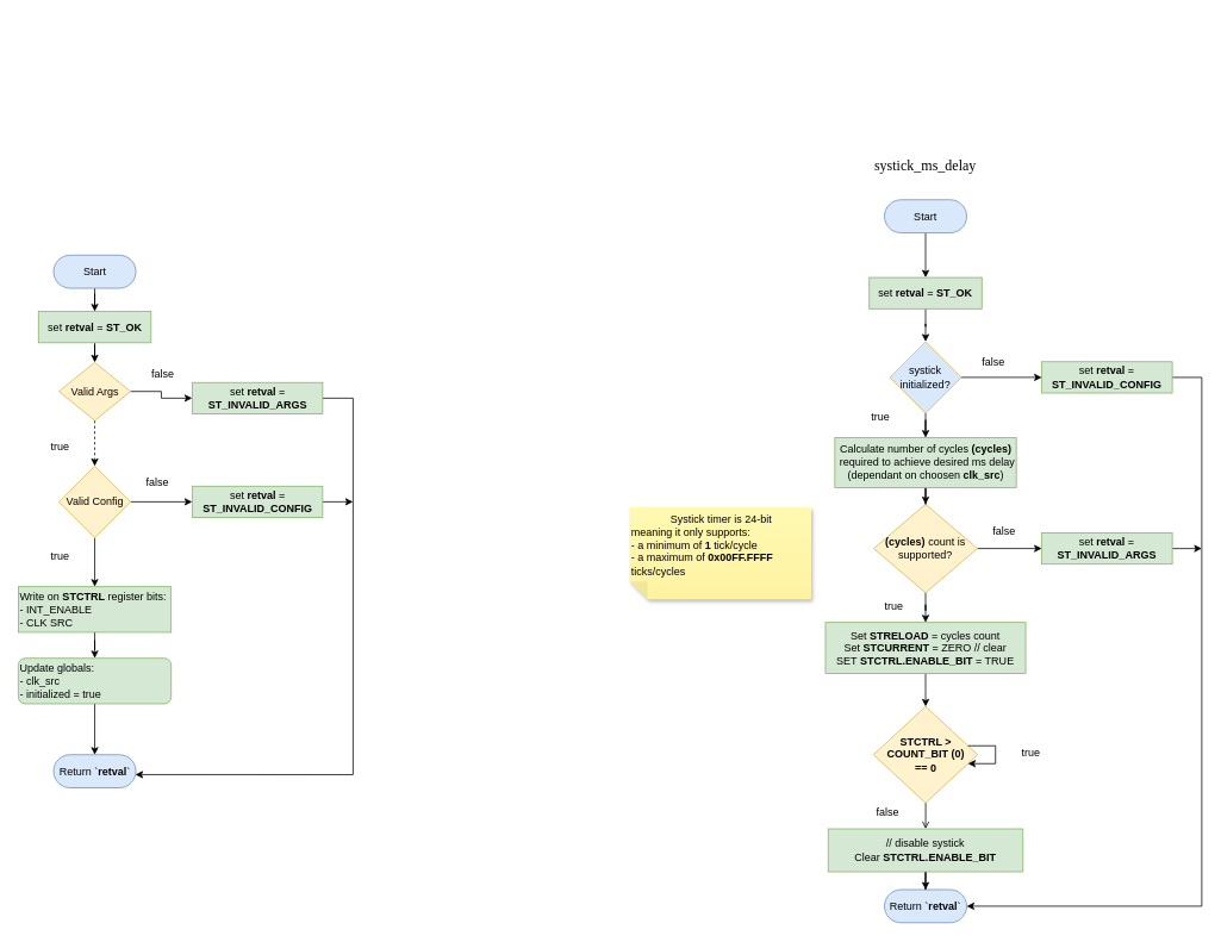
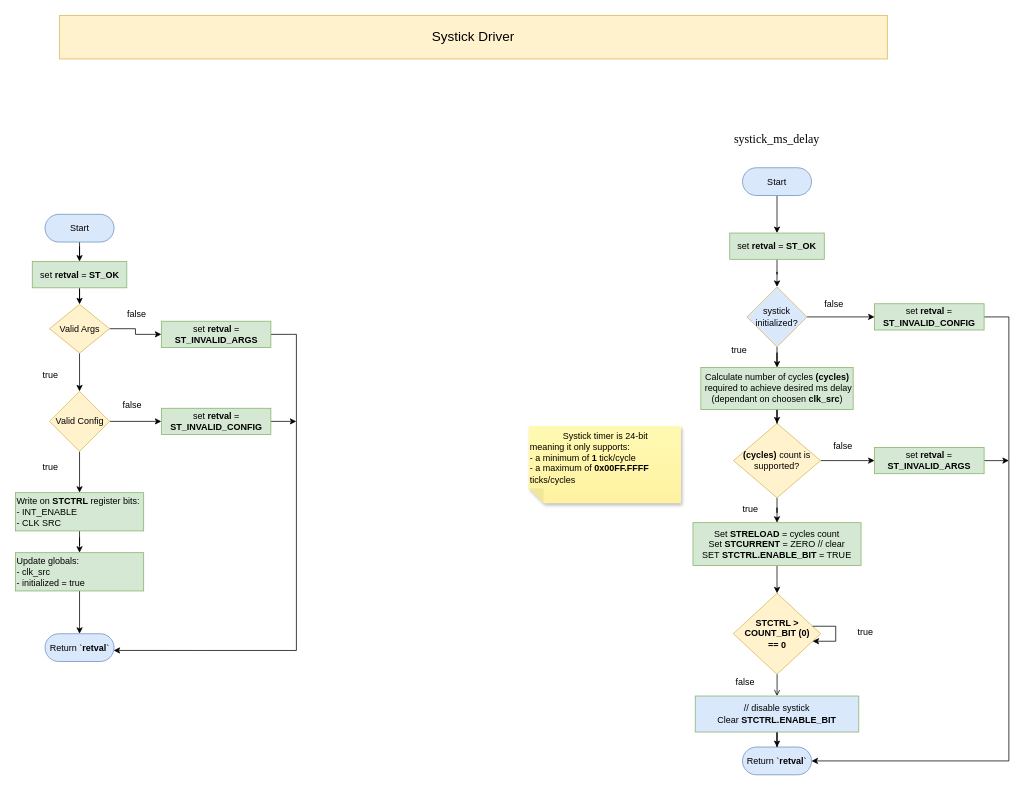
  <mxCell id="0" />
  <mxCell id="1" parent="0" />
+ <mxCell id="2" value="Systick&amp;nbsp;Driver" style="text;html=1;strokeColor=#d6b656;fillColor=#fff2cc;align=center;verticalAlign=middle;whiteSpace=wrap;rounded=0;fontSize=18;" parent="1" vertex="1"><mxGeometry x="79" y="20" width="1103" height="58" as="geometry" /></mxCell>
  <mxCell id="3" value="" style="edgeStyle=orthogonalEdgeStyle;rounded=0;orthogonalLoop=1;jettySize=auto;html=1;" edge="1" parent="1" source="4" target="12"><mxGeometry relative="1" as="geometry" /></mxCell>
  <mxCell id="4" value="Start" style="html=1;dashed=0;whiteSpace=wrap;shape=mxgraph.dfd.start;fillColor=#dae8fc;strokeColor=#6c8ebf;" vertex="1" parent="1"><mxGeometry x="59.5" y="285" width="92" height="37" as="geometry" /></mxCell>
  <mxCell id="5" value="Return `&lt;b&gt;retval&lt;/b&gt;`" style="html=1;dashed=0;whiteSpace=wrap;shape=mxgraph.dfd.start;fillColor=#dae8fc;strokeColor=#6c8ebf;" vertex="1" parent="1"><mxGeometry x="59.5" y="844" width="92" height="37" as="geometry" /></mxCell>
- <mxCell id="6" style="edgeStyle=orthogonalEdgeStyle;rounded=0;orthogonalLoop=1;jettySize=auto;html=1;entryX=0.5;entryY=0;entryDx=0;entryDy=0;dashed=1;" edge="1" parent="1" source="8" target="17"><mxGeometry relative="1" as="geometry" /></mxCell>
+ <mxCell id="6" style="edgeStyle=orthogonalEdgeStyle;rounded=0;orthogonalLoop=1;jettySize=auto;html=1;entryX=0.5;entryY=0;entryDx=0;entryDy=0;" edge="1" parent="1" source="8" target="17"><mxGeometry relative="1" as="geometry" /></mxCell>
  <mxCell id="7" value="" style="edgeStyle=orthogonalEdgeStyle;rounded=0;orthogonalLoop=1;jettySize=auto;html=1;" edge="1" parent="1" source="8" target="14"><mxGeometry relative="1" as="geometry" /></mxCell>
  <mxCell id="8" value="Valid Args" style="rhombus;whiteSpace=wrap;html=1;fillColor=#fff2cc;strokeColor=#d6b656;" vertex="1" parent="1"><mxGeometry x="65.5" y="405" width="80" height="65" as="geometry" /></mxCell>
  <mxCell id="9" value="true" style="text;html=1;strokeColor=none;fillColor=none;align=center;verticalAlign=middle;whiteSpace=wrap;rounded=0;" vertex="1" parent="1"><mxGeometry x="36.5" y="485" width="60" height="30" as="geometry" /></mxCell>
  <mxCell id="10" value="false" style="text;html=1;strokeColor=none;fillColor=none;align=center;verticalAlign=middle;whiteSpace=wrap;rounded=0;" vertex="1" parent="1"><mxGeometry x="151.5" y="403" width="60" height="31" as="geometry" /></mxCell>
  <mxCell id="11" style="edgeStyle=orthogonalEdgeStyle;rounded=0;orthogonalLoop=1;jettySize=auto;html=1;entryX=0.5;entryY=0;entryDx=0;entryDy=0;" edge="1" parent="1" source="12" target="8"><mxGeometry relative="1" as="geometry" /></mxCell>
  <mxCell id="12" value="set &lt;b&gt;retval &lt;/b&gt;= &lt;b&gt;ST_OK&lt;/b&gt;" style="rounded=0;whiteSpace=wrap;html=1;fillColor=#d5e8d4;strokeColor=#82b366;" vertex="1" parent="1"><mxGeometry x="42.5" y="348" width="126" height="35" as="geometry" /></mxCell>
  <mxCell id="13" style="edgeStyle=orthogonalEdgeStyle;rounded=0;orthogonalLoop=1;jettySize=auto;html=1;entryX=0.994;entryY=0.602;entryDx=0;entryDy=0;entryPerimeter=0;" edge="1" parent="1" source="14" target="5"><mxGeometry relative="1" as="geometry"><Array as="points"><mxPoint x="394.5" y="445" /><mxPoint x="394.5" y="866" /></Array></mxGeometry></mxCell>
  <mxCell id="14" value="set &lt;b&gt;retval &lt;/b&gt;= &lt;b&gt;ST_INVALID_ARGS&lt;/b&gt;" style="rounded=0;whiteSpace=wrap;html=1;fillColor=#d5e8d4;strokeColor=#82b366;" vertex="1" parent="1"><mxGeometry x="214.5" y="427.5" width="146" height="35" as="geometry" /></mxCell>
  <mxCell id="15" style="edgeStyle=orthogonalEdgeStyle;rounded=0;orthogonalLoop=1;jettySize=auto;html=1;entryX=0.5;entryY=0;entryDx=0;entryDy=0;" edge="1" parent="1" source="17" target="23"><mxGeometry relative="1" as="geometry" /></mxCell>
  <mxCell id="16" value="" style="edgeStyle=orthogonalEdgeStyle;rounded=0;orthogonalLoop=1;jettySize=auto;html=1;" edge="1" parent="1" source="17" target="21"><mxGeometry relative="1" as="geometry" /></mxCell>
  <mxCell id="17" value="Valid Config" style="rhombus;whiteSpace=wrap;html=1;fillColor=#fff2cc;strokeColor=#d6b656;" vertex="1" parent="1"><mxGeometry x="65.5" y="521" width="80" height="80" as="geometry" /></mxCell>
  <mxCell id="18" value="false" style="text;html=1;strokeColor=none;fillColor=none;align=center;verticalAlign=middle;whiteSpace=wrap;rounded=0;" vertex="1" parent="1"><mxGeometry x="145.5" y="524" width="60" height="31" as="geometry" /></mxCell>
  <mxCell id="19" value="true" style="text;html=1;strokeColor=none;fillColor=none;align=center;verticalAlign=middle;whiteSpace=wrap;rounded=0;" vertex="1" parent="1"><mxGeometry x="36.5" y="607" width="60" height="30" as="geometry" /></mxCell>
  <mxCell id="20" style="edgeStyle=orthogonalEdgeStyle;rounded=0;orthogonalLoop=1;jettySize=auto;html=1;" edge="1" parent="1" source="21"><mxGeometry relative="1" as="geometry"><mxPoint x="394.357" y="561" as="targetPoint" /></mxGeometry></mxCell>
  <mxCell id="21" value="set &lt;b&gt;retval &lt;/b&gt;= &lt;b&gt;ST_INVALID_CONFIG&lt;/b&gt;" style="rounded=0;whiteSpace=wrap;html=1;fillColor=#d5e8d4;strokeColor=#82b366;" vertex="1" parent="1"><mxGeometry x="214.5" y="543.5" width="146" height="35" as="geometry" /></mxCell>
  <mxCell id="22" value="" style="edgeStyle=orthogonalEdgeStyle;rounded=0;orthogonalLoop=1;jettySize=auto;html=1;" edge="1" parent="1" source="23" target="25"><mxGeometry relative="1" as="geometry" /></mxCell>
  <mxCell id="23" value="Write on &lt;b&gt;STCTRL&lt;/b&gt; register bits:&lt;br&gt;- INT_ENABLE&lt;br&gt;- CLK SRC" style="rounded=0;whiteSpace=wrap;html=1;fillColor=#d5e8d4;strokeColor=#82b366;align=left;" vertex="1" parent="1"><mxGeometry x="20" y="656" width="171" height="51" as="geometry" /></mxCell>
  <mxCell id="24" value="" style="edgeStyle=orthogonalEdgeStyle;rounded=0;orthogonalLoop=1;jettySize=auto;html=1;" edge="1" parent="1" source="25" target="5"><mxGeometry relative="1" as="geometry" /></mxCell>
- <mxCell id="25" value="Update globals:&lt;br&gt;- clk_src&lt;br&gt;- initialized = true" style="whiteSpace=wrap;html=1;fillColor=#d5e8d4;strokeColor=#82b366;align=left;rounded=1;" vertex="1" parent="1"><mxGeometry x="20" y="736" width="171" height="51" as="geometry" /></mxCell>
+ <mxCell id="25" value="Update globals:&lt;br&gt;- clk_src&lt;br&gt;- initialized = true" style="rounded=0;whiteSpace=wrap;html=1;fillColor=#d5e8d4;strokeColor=#82b366;align=left;" vertex="1" parent="1"><mxGeometry x="20" y="736" width="171" height="51" as="geometry" /></mxCell>
  <mxCell id="26" value="systick_ms_delay" style="text;html=1;strokeColor=none;fillColor=none;align=center;verticalAlign=middle;whiteSpace=wrap;rounded=0;fontSize=16;fontFamily=Calibri;" vertex="1" parent="1"><mxGeometry x="959" y="169" width="152" height="30" as="geometry" /></mxCell>
  <mxCell id="27" value="" style="edgeStyle=orthogonalEdgeStyle;rounded=0;orthogonalLoop=1;jettySize=auto;html=1;" edge="1" parent="1" source="28" target="48"><mxGeometry relative="1" as="geometry" /></mxCell>
  <mxCell id="28" value="Start" style="html=1;dashed=0;whiteSpace=wrap;shape=mxgraph.dfd.start;fillColor=#dae8fc;strokeColor=#6c8ebf;" vertex="1" parent="1"><mxGeometry x="989" y="223" width="92" height="37" as="geometry" /></mxCell>
  <mxCell id="29" value="" style="edgeStyle=orthogonalEdgeStyle;rounded=0;orthogonalLoop=1;jettySize=auto;html=1;" edge="1" parent="1" source="31" target="33"><mxGeometry relative="1" as="geometry" /></mxCell>
  <mxCell id="30" style="edgeStyle=orthogonalEdgeStyle;rounded=0;orthogonalLoop=1;jettySize=auto;html=1;entryX=0.5;entryY=0;entryDx=0;entryDy=0;" edge="1" parent="1" source="31" target="35"><mxGeometry relative="1" as="geometry" /></mxCell>
  <mxCell id="31" value="systick&lt;br&gt;initialized?" style="rhombus;whiteSpace=wrap;html=1;fillColor=#dae8fc;strokeColor=#d6b656;" vertex="1" parent="1"><mxGeometry x="995" y="381.75" width="80" height="80" as="geometry" /></mxCell>
  <mxCell id="32" style="edgeStyle=orthogonalEdgeStyle;rounded=0;orthogonalLoop=1;jettySize=auto;html=1;entryX=1;entryY=0.5;entryDx=0;entryDy=0;entryPerimeter=0;" edge="1" parent="1" source="33" target="46"><mxGeometry relative="1" as="geometry"><Array as="points"><mxPoint x="1344" y="422" /><mxPoint x="1344" y="1014" /></Array></mxGeometry></mxCell>
  <mxCell id="33" value="set &lt;b&gt;retval &lt;/b&gt;= &lt;b&gt;ST_INVALID_CONFIG&lt;/b&gt;" style="rounded=0;whiteSpace=wrap;html=1;fillColor=#d5e8d4;strokeColor=#82b366;" vertex="1" parent="1"><mxGeometry x="1165" y="404.25" width="146" height="35" as="geometry" /></mxCell>
  <mxCell id="34" style="edgeStyle=orthogonalEdgeStyle;rounded=0;orthogonalLoop=1;jettySize=auto;html=1;entryX=0.5;entryY=0;entryDx=0;entryDy=0;" edge="1" parent="1" source="35" target="38"><mxGeometry relative="1" as="geometry" /></mxCell>
  <mxCell id="35" value="Calculate number of cycles&amp;nbsp;&lt;b style=&quot;border-color: var(--border-color);&quot;&gt;(cycles)&lt;/b&gt;&lt;br&gt;&amp;nbsp;required to achieve desired ms delay (dependant on choosen&amp;nbsp;&lt;b&gt;clk_src&lt;/b&gt;)" style="rounded=0;whiteSpace=wrap;html=1;fillColor=#d5e8d4;strokeColor=#82b366;" vertex="1" parent="1"><mxGeometry x="933.5" y="489.25" width="203" height="56" as="geometry" /></mxCell>
  <mxCell id="36" value="" style="edgeStyle=orthogonalEdgeStyle;rounded=0;orthogonalLoop=1;jettySize=auto;html=1;" edge="1" parent="1" source="38" target="41"><mxGeometry relative="1" as="geometry" /></mxCell>
  <mxCell id="37" style="edgeStyle=orthogonalEdgeStyle;rounded=0;orthogonalLoop=1;jettySize=auto;html=1;entryX=0.5;entryY=0;entryDx=0;entryDy=0;" edge="1" parent="1" source="38" target="43"><mxGeometry relative="1" as="geometry" /></mxCell>
  <mxCell id="38" value="&lt;b&gt;(cycles) &lt;/b&gt;count&lt;b&gt;&amp;nbsp;&lt;/b&gt;is supported?" style="rhombus;whiteSpace=wrap;html=1;fillColor=#fff2cc;strokeColor=#d6b656;" vertex="1" parent="1"><mxGeometry x="977" y="563.75" width="116" height="99" as="geometry" /></mxCell>
  <mxCell id="39" value="&lt;div style=&quot;text-align: center;&quot;&gt;&lt;span style=&quot;background-color: initial;&quot;&gt;Systick timer is 24-bit&lt;/span&gt;&lt;/div&gt;meaning it only supports:&lt;br&gt;- a minimum of &lt;b&gt;1&lt;/b&gt; tick/cycle&lt;br&gt;&lt;div style=&quot;&quot;&gt;&lt;span style=&quot;background-color: initial;&quot;&gt;- a maximum of &lt;b&gt;0x00FF.FFFF&lt;/b&gt; ticks/cycles&lt;/span&gt;&lt;/div&gt;" style="shape=note;whiteSpace=wrap;html=1;backgroundOutline=1;fontColor=#000000;darkOpacity=0.05;fillColor=#FFF9B2;strokeColor=none;fillStyle=solid;direction=west;gradientDirection=north;gradientColor=#FFF2A1;shadow=1;size=20;pointerEvents=1;align=left;verticalAlign=top;" vertex="1" parent="1"><mxGeometry x="704" y="567" width="203" height="103.25" as="geometry" /></mxCell>
  <mxCell id="40" style="edgeStyle=orthogonalEdgeStyle;rounded=0;orthogonalLoop=1;jettySize=auto;html=1;" edge="1" parent="1" source="41"><mxGeometry relative="1" as="geometry"><mxPoint x="1344" y="613.25" as="targetPoint" /></mxGeometry></mxCell>
  <mxCell id="41" value="set &lt;b&gt;retval &lt;/b&gt;= &lt;b&gt;ST_INVALID_ARGS&lt;/b&gt;" style="rounded=0;whiteSpace=wrap;html=1;fillColor=#d5e8d4;strokeColor=#82b366;" vertex="1" parent="1"><mxGeometry x="1165" y="595.75" width="146" height="35" as="geometry" /></mxCell>
  <mxCell id="42" value="" style="edgeStyle=orthogonalEdgeStyle;rounded=0;orthogonalLoop=1;jettySize=auto;html=1;" edge="1" parent="1" source="43" target="45"><mxGeometry relative="1" as="geometry" /></mxCell>
  <mxCell id="43" value="Set &lt;b&gt;STRELOAD &lt;/b&gt;=&lt;b&gt; &lt;/b&gt;cycles count&lt;br&gt;Set &lt;b&gt;STCURRENT&lt;/b&gt; = ZERO // clear&lt;br&gt;SET &lt;b&gt;STCTRL.ENABLE_BIT &lt;/b&gt;= TRUE" style="rounded=0;whiteSpace=wrap;html=1;fillColor=#d5e8d4;strokeColor=#82b366;" vertex="1" parent="1"><mxGeometry x="923" y="696" width="224" height="57" as="geometry" /></mxCell>
  <mxCell id="44" value="" style="edgeStyle=orthogonalEdgeStyle;rounded=0;orthogonalLoop=1;jettySize=auto;html=1;endArrow=open;" edge="1" parent="1" source="45" target="50"><mxGeometry relative="1" as="geometry" /></mxCell>
  <mxCell id="45" value="&lt;b&gt;STCTRL &amp;gt; COUNT_BIT (0)&lt;br&gt;== 0&lt;br&gt;&lt;/b&gt;" style="rhombus;whiteSpace=wrap;html=1;fillColor=#fff2cc;strokeColor=#d6b656;" vertex="1" parent="1"><mxGeometry x="976.75" y="790" width="116.5" height="108" as="geometry" /></mxCell>
  <mxCell id="46" value="Return `&lt;b&gt;retval&lt;/b&gt;`" style="html=1;dashed=0;whiteSpace=wrap;shape=mxgraph.dfd.start;fillColor=#dae8fc;strokeColor=#6c8ebf;" vertex="1" parent="1"><mxGeometry x="989" y="995" width="92" height="37" as="geometry" /></mxCell>
  <mxCell id="47" value="" style="edgeStyle=orthogonalEdgeStyle;rounded=0;orthogonalLoop=1;jettySize=auto;html=1;" edge="1" parent="1" source="48" target="31"><mxGeometry relative="1" as="geometry" /></mxCell>
  <mxCell id="48" value="set &lt;b&gt;retval &lt;/b&gt;= &lt;b&gt;ST_OK&lt;/b&gt;" style="rounded=0;whiteSpace=wrap;html=1;fillColor=#d5e8d4;strokeColor=#82b366;" vertex="1" parent="1"><mxGeometry x="972" y="310" width="126" height="35" as="geometry" /></mxCell>
  <mxCell id="49" value="" style="edgeStyle=orthogonalEdgeStyle;rounded=0;orthogonalLoop=1;jettySize=auto;html=1;" edge="1" parent="1" source="50" target="46"><mxGeometry relative="1" as="geometry" /></mxCell>
- <mxCell id="50" value="// disable systick&lt;br&gt;Clear&amp;nbsp;&lt;b&gt;STCTRL.ENABLE_BIT&lt;/b&gt;" style="rounded=0;whiteSpace=wrap;html=1;fillColor=#d5e8d4;strokeColor=#82b366;" vertex="1" parent="1"><mxGeometry x="926" y="927" width="218" height="48" as="geometry" /></mxCell>
+ <mxCell id="50" value="// disable systick&lt;br&gt;Clear&amp;nbsp;&lt;b&gt;STCTRL.ENABLE_BIT&lt;/b&gt;" style="rounded=0;whiteSpace=wrap;html=1;fillColor=#dae8fc;strokeColor=#82b366;" vertex="1" parent="1"><mxGeometry x="926" y="927" width="218" height="48" as="geometry" /></mxCell>
  <mxCell id="51" value="false" style="text;html=1;strokeColor=none;fillColor=none;align=center;verticalAlign=middle;whiteSpace=wrap;rounded=0;" vertex="1" parent="1"><mxGeometry x="1081" y="389.5" width="60" height="31" as="geometry" /></mxCell>
  <mxCell id="52" value="true" style="text;html=1;strokeColor=none;fillColor=none;align=center;verticalAlign=middle;whiteSpace=wrap;rounded=0;" vertex="1" parent="1"><mxGeometry x="955" y="451" width="60" height="30" as="geometry" /></mxCell>
  <mxCell id="53" value="false" style="text;html=1;strokeColor=none;fillColor=none;align=center;verticalAlign=middle;whiteSpace=wrap;rounded=0;" vertex="1" parent="1"><mxGeometry x="1093.25" y="578" width="60" height="31" as="geometry" /></mxCell>
  <mxCell id="54" value="true" style="text;html=1;strokeColor=none;fillColor=none;align=center;verticalAlign=middle;whiteSpace=wrap;rounded=0;" vertex="1" parent="1"><mxGeometry x="970" y="662.75" width="60" height="30" as="geometry" /></mxCell>
  <mxCell id="55" value="false" style="text;html=1;strokeColor=none;fillColor=none;align=center;verticalAlign=middle;whiteSpace=wrap;rounded=0;" vertex="1" parent="1"><mxGeometry x="963" y="893" width="60" height="31" as="geometry" /></mxCell>
  <mxCell id="56" style="edgeStyle=orthogonalEdgeStyle;rounded=0;orthogonalLoop=1;jettySize=auto;html=1;" edge="1" parent="1" source="45" target="45"><mxGeometry relative="1" as="geometry" /></mxCell>
  <mxCell id="57" value="true" style="text;html=1;strokeColor=none;fillColor=none;align=center;verticalAlign=middle;whiteSpace=wrap;rounded=0;" vertex="1" parent="1"><mxGeometry x="1123" y="827" width="60" height="30" as="geometry" /></mxCell>
